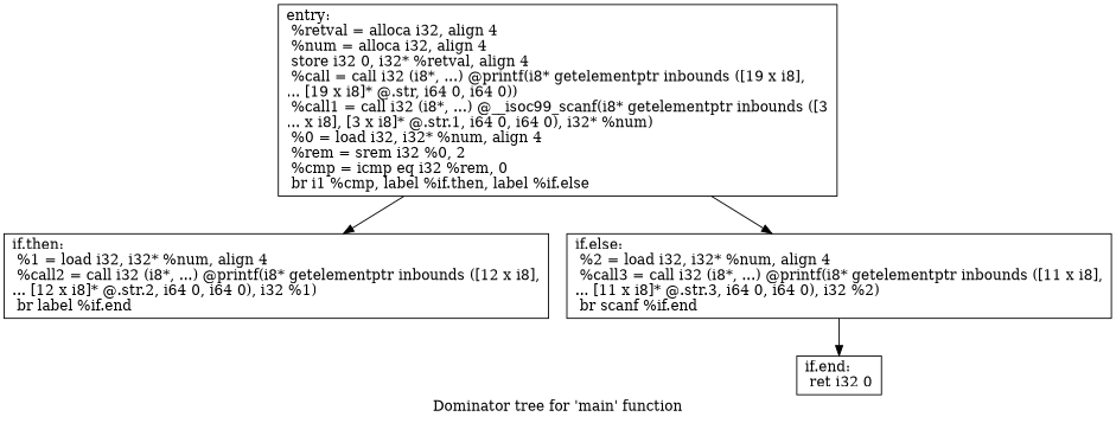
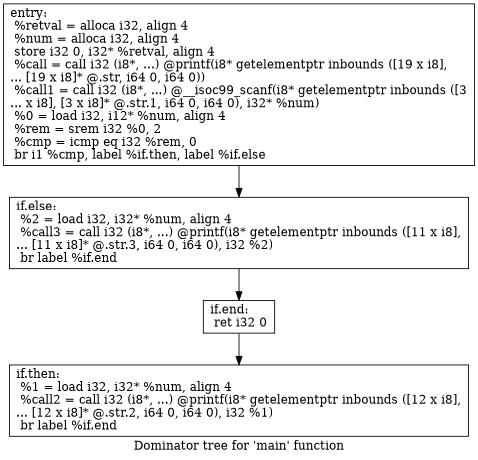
  digraph {
    label="Dominator tree for 'main' function"
    node [shape=record]
-   n1 [label="{entry:\l  %retval = alloca i32, align 4\l  %num = alloca i32, align 4\l  store i32 0, i32* %retval, align 4\l  %call = call i32 (i8*, ...) @printf(i8* getelementptr inbounds ([19 x i8],\l... [19 x i8]* @.str, i64 0, i64 0))\l  %call1 = call i32 (i8*, ...) @__isoc99_scanf(i8* getelementptr inbounds ([3\l... x i8], [3 x i8]* @.str.1, i64 0, i64 0), i32* %num)\l  %0 = load i32, i32* %num, align 4\l  %rem = srem i32 %0, 2\l  %cmp = icmp eq i32 %rem, 0\l  br i1 %cmp, label %if.then, label %if.else\l}"]
+   n1 [label="{entry:\l  %retval = alloca i32, align 4\l  %num = alloca i32, align 4\l  store i32 0, i32* %retval, align 4\l  %call = call i32 (i8*, ...) @printf(i8* getelementptr inbounds ([19 x i8],\l... [19 x i8]* @.str, i64 0, i64 0))\l  %call1 = call i32 (i8*, ...) @__isoc99_scanf(i8* getelementptr inbounds ([3\l... x i8], [3 x i8]* @.str.1, i64 0, i64 0), i32* %num)\l  %0 = load i32, i12* %num, align 4\l  %rem = srem i32 %0, 2\l  %cmp = icmp eq i32 %rem, 0\l  br i1 %cmp, label %if.then, label %if.else\l}"]
    n2 [label="{if.then:                                          \l  %1 = load i32, i32* %num, align 4\l  %call2 = call i32 (i8*, ...) @printf(i8* getelementptr inbounds ([12 x i8],\l... [12 x i8]* @.str.2, i64 0, i64 0), i32 %1)\l  br label %if.end\l}"]
-   n3 [label="{if.else:                                          \l  %2 = load i32, i32* %num, align 4\l  %call3 = call i32 (i8*, ...) @printf(i8* getelementptr inbounds ([11 x i8],\l... [11 x i8]* @.str.3, i64 0, i64 0), i32 %2)\l  br scanf %if.end\l}"]
+   n3 [label="{if.else:                                          \l  %2 = load i32, i32* %num, align 4\l  %call3 = call i32 (i8*, ...) @printf(i8* getelementptr inbounds ([11 x i8],\l... [11 x i8]* @.str.3, i64 0, i64 0), i32 %2)\l  br label %if.end\l}"]
    n4 [label="{if.end:                                           \l  ret i32 0\l}"]
-   n1 -> n2
+   n4 -> n2
    n1 -> n3
    n3 -> n4
  }
